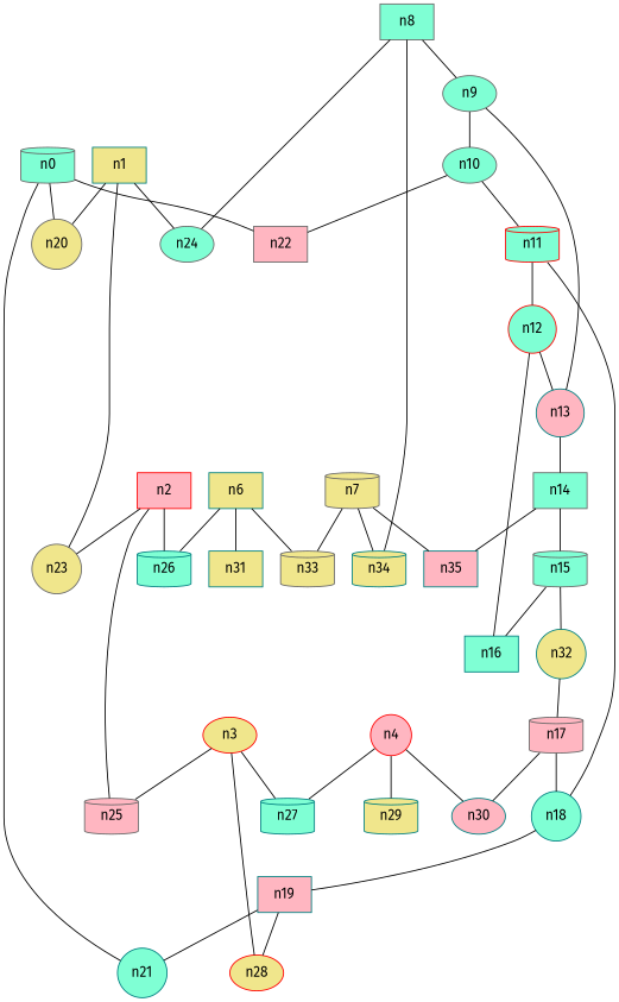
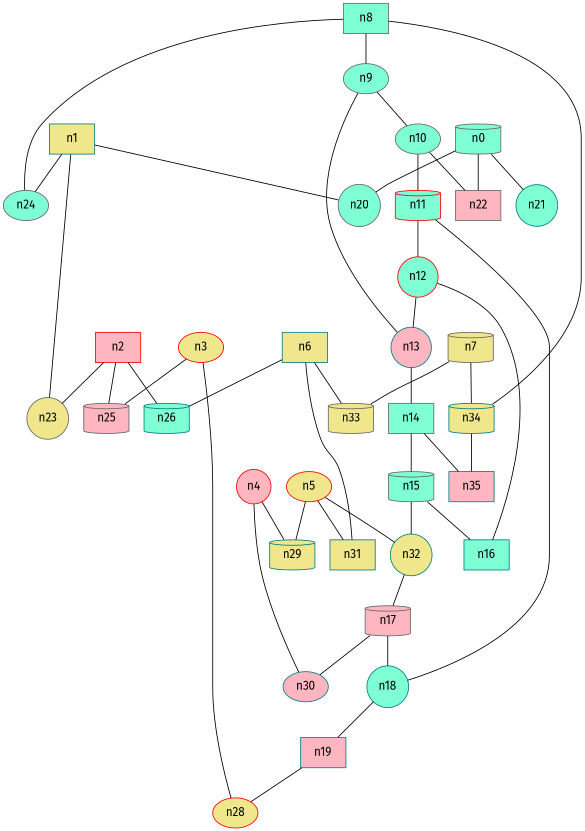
  strict graph {
    edge_default="{}"
    fontname="Fira Sans"
    node_default="{}"
    node [color=teal fillcolor=aquamarine fontname="Fira Sans" shape=cylinder style=filled]
    edge [fontname="Fira Sans"]
    n0 [color=gray40 dim3pos="-0.5237591548834735,0.008160857508677786,-0.8518272994454174"]
-   n20 [color=gray40 dim3pos="0.5001853030086376,-0.45887983470410904,0.7343323225598114" fillcolor=khaki shape=circle]
+   n20 [color=gray40 dim3pos="0.5001853030086376,-0.45887983470410904,0.7343323225598114" shape=circle]
    n21 [dim3pos="0.6128739419352173,0.24768677031256034,0.7503577780691828" shape=circle]
    n22 [color=gray40 dim3pos="-0.10244516569587953,-0.024561432560068958,-0.9944353795275694" fillcolor=lightpink shape=box]
    n1 [dim3pos="0.07374692134779141,-0.4847505993491013,0.8715378637915909" fillcolor=khaki shape=box]
    n23 [color=gray40 dim3pos="-0.34045658589225364,-0.5463792237157683,0.765218306768954" fillcolor=khaki shape=circle]
    n24 [color=gray40 dim3pos="-0.010947482232457669,0.056925195640207246,0.9983184235173135" shape=ellipse]
    n2 [color=red dim3pos="-0.589394191758609,-0.19224791448667047,0.7846370027577988" fillcolor=lightpink shape=box]
    n25 [color=gray40 dim3pos="0.8565569444351225,-0.07602499334091894,-0.5104217876692565" fillcolor=lightpink]
    n26 [dim3pos="-0.2528686896190475,-0.0018898632300464728,0.9674987618737905"]
    n3 [color=red dim3pos="0.603311294930894,0.7756395567534523,-0.18546902546817864" fillcolor=khaki shape=ellipse]
-   n27 [dim3pos="-0.3445177546924514,-0.7440122117159815,0.5724974633298957"]
    n28 [color=red dim3pos="0.9536280724693379,-0.10383074100475304,0.2825113743211397" fillcolor=khaki shape=ellipse]
    n4 [color=red dim3pos="0.12902390966368,0.44740052086971505,-0.8849777424662194" fillcolor=lightpink shape=circle]
    n29 [dim3pos="-0.06888223316198301,-0.09985561906776955,0.9926147758799537" fillcolor=khaki]
    n30 [dim3pos="0.06952751414446949,-0.3023530101058713,0.9506569213216771" fillcolor=lightpink shape=ellipse]
+   n5 [color=red dim3pos="-0.2056937808959872,-0.22145976021862165,-0.9532290611939106" fillcolor=khaki shape=ellipse]
    n31 [dim3pos="0.2759797177319374,0.10654711439812001,0.9552397122262213" fillcolor=khaki shape=box]
    n32 [dim3pos="-0.22104540034699746,-0.5574616544843403,-0.8002346123262963" fillcolor=khaki shape=circle]
    n17 [color=gray40 dim3pos="0.06387550528768314,-0.08323899726413773,0.9944803613740716" fillcolor=lightpink]
    n6 [dim3pos="-0.23582801104789836,0.003851649854822597,-0.9717871752593714" fillcolor=khaki shape=box]
    n33 [color=gray40 dim3pos="0.642052021435183,-0.08263363208193876,0.7621947812862157" fillcolor=khaki]
    n7 [color=gray40 dim3pos="-0.8872349949303439,-0.21194921016752988,-0.40974577005786533" fillcolor=khaki]
    n34 [dim3pos="-0.194832072788875,-0.8443278310885157,-0.49915025499558074" fillcolor=khaki]
    n35 [dim3pos="0.7227392533238701,0.6911170567367977,0.002277189566254651" fillcolor=lightpink shape=box]
    n8 [color=gray40 dim3pos="0.21961616808564038,-0.5396021534267148,-0.8127719573980342" shape=box]
    n9 [color=gray40 dim3pos="-0.5366868465686782,0.27011751264572076,0.7993771063035624" shape=ellipse]
    n10 [color=gray40 dim3pos="-0.2972420148416018,-0.003994145093141791,0.954793816181211" shape=ellipse]
    n13 [dim3pos="0.7513254820068203,-0.14563472934145713,-0.6436618255705863" fillcolor=lightpink shape=circle]
    n11 [color=red dim3pos="0.05954324120614965,-0.016122099513019822,-0.9980955266576234"]
    n14 [color=gray40 dim3pos="0.7187405597085735,-0.5940885996394579,-0.3612073415757693" shape=box]
    n12 [color=red dim3pos="0.3874140087153993,-0.17994036950709136,-0.9041746785177718" shape=circle]
    n18 [dim3pos="0.29778907908273045,-0.15094751209167692,0.9426221475078932" shape=circle]
    n15 [color=gray40 dim3pos="0.18228350551765735,-0.7043172372047285,-0.6860830510896566"]
    n16 [dim3pos="0.22167429745201528,-0.29647407895739336,-0.9289583555550381" shape=box]
    n19 [dim3pos="0.7162584349188216,-0.13303275397235925,0.6850373280180941" fillcolor=lightpink shape=box]
    n0 -- n20
    n0 -- n21
    n0 -- n22
    n1 -- n20
    n1 -- n23
    n1 -- n24
    n2 -- n23
    n2 -- n25
    n2 -- n26
    n3 -- n25
-   n3 -- n27
    n3 -- n28
-   n4 -- n27
    n4 -- n29
    n4 -- n30
+   n5 -- n29
+   n5 -- n31
+   n5 -- n32
    n32 -- n17
    n17 -- n30
    n17 -- n18
    n6 -- n26
    n6 -- n31
    n6 -- n33
    n7 -- n33
    n7 -- n34
-   n7 -- n35
+   n34 -- n35
    n8 -- n24
    n8 -- n34
    n8 -- n9
    n9 -- n10
    n9 -- n13
    n10 -- n22
    n10 -- n11
    n13 -- n14
    n11 -- n12
    n11 -- n18
    n14 -- n35
    n14 -- n15
    n12 -- n13
    n12 -- n16
    n18 -- n19
    n15 -- n32
    n15 -- n16
-   n19 -- n21
    n19 -- n28
  }
